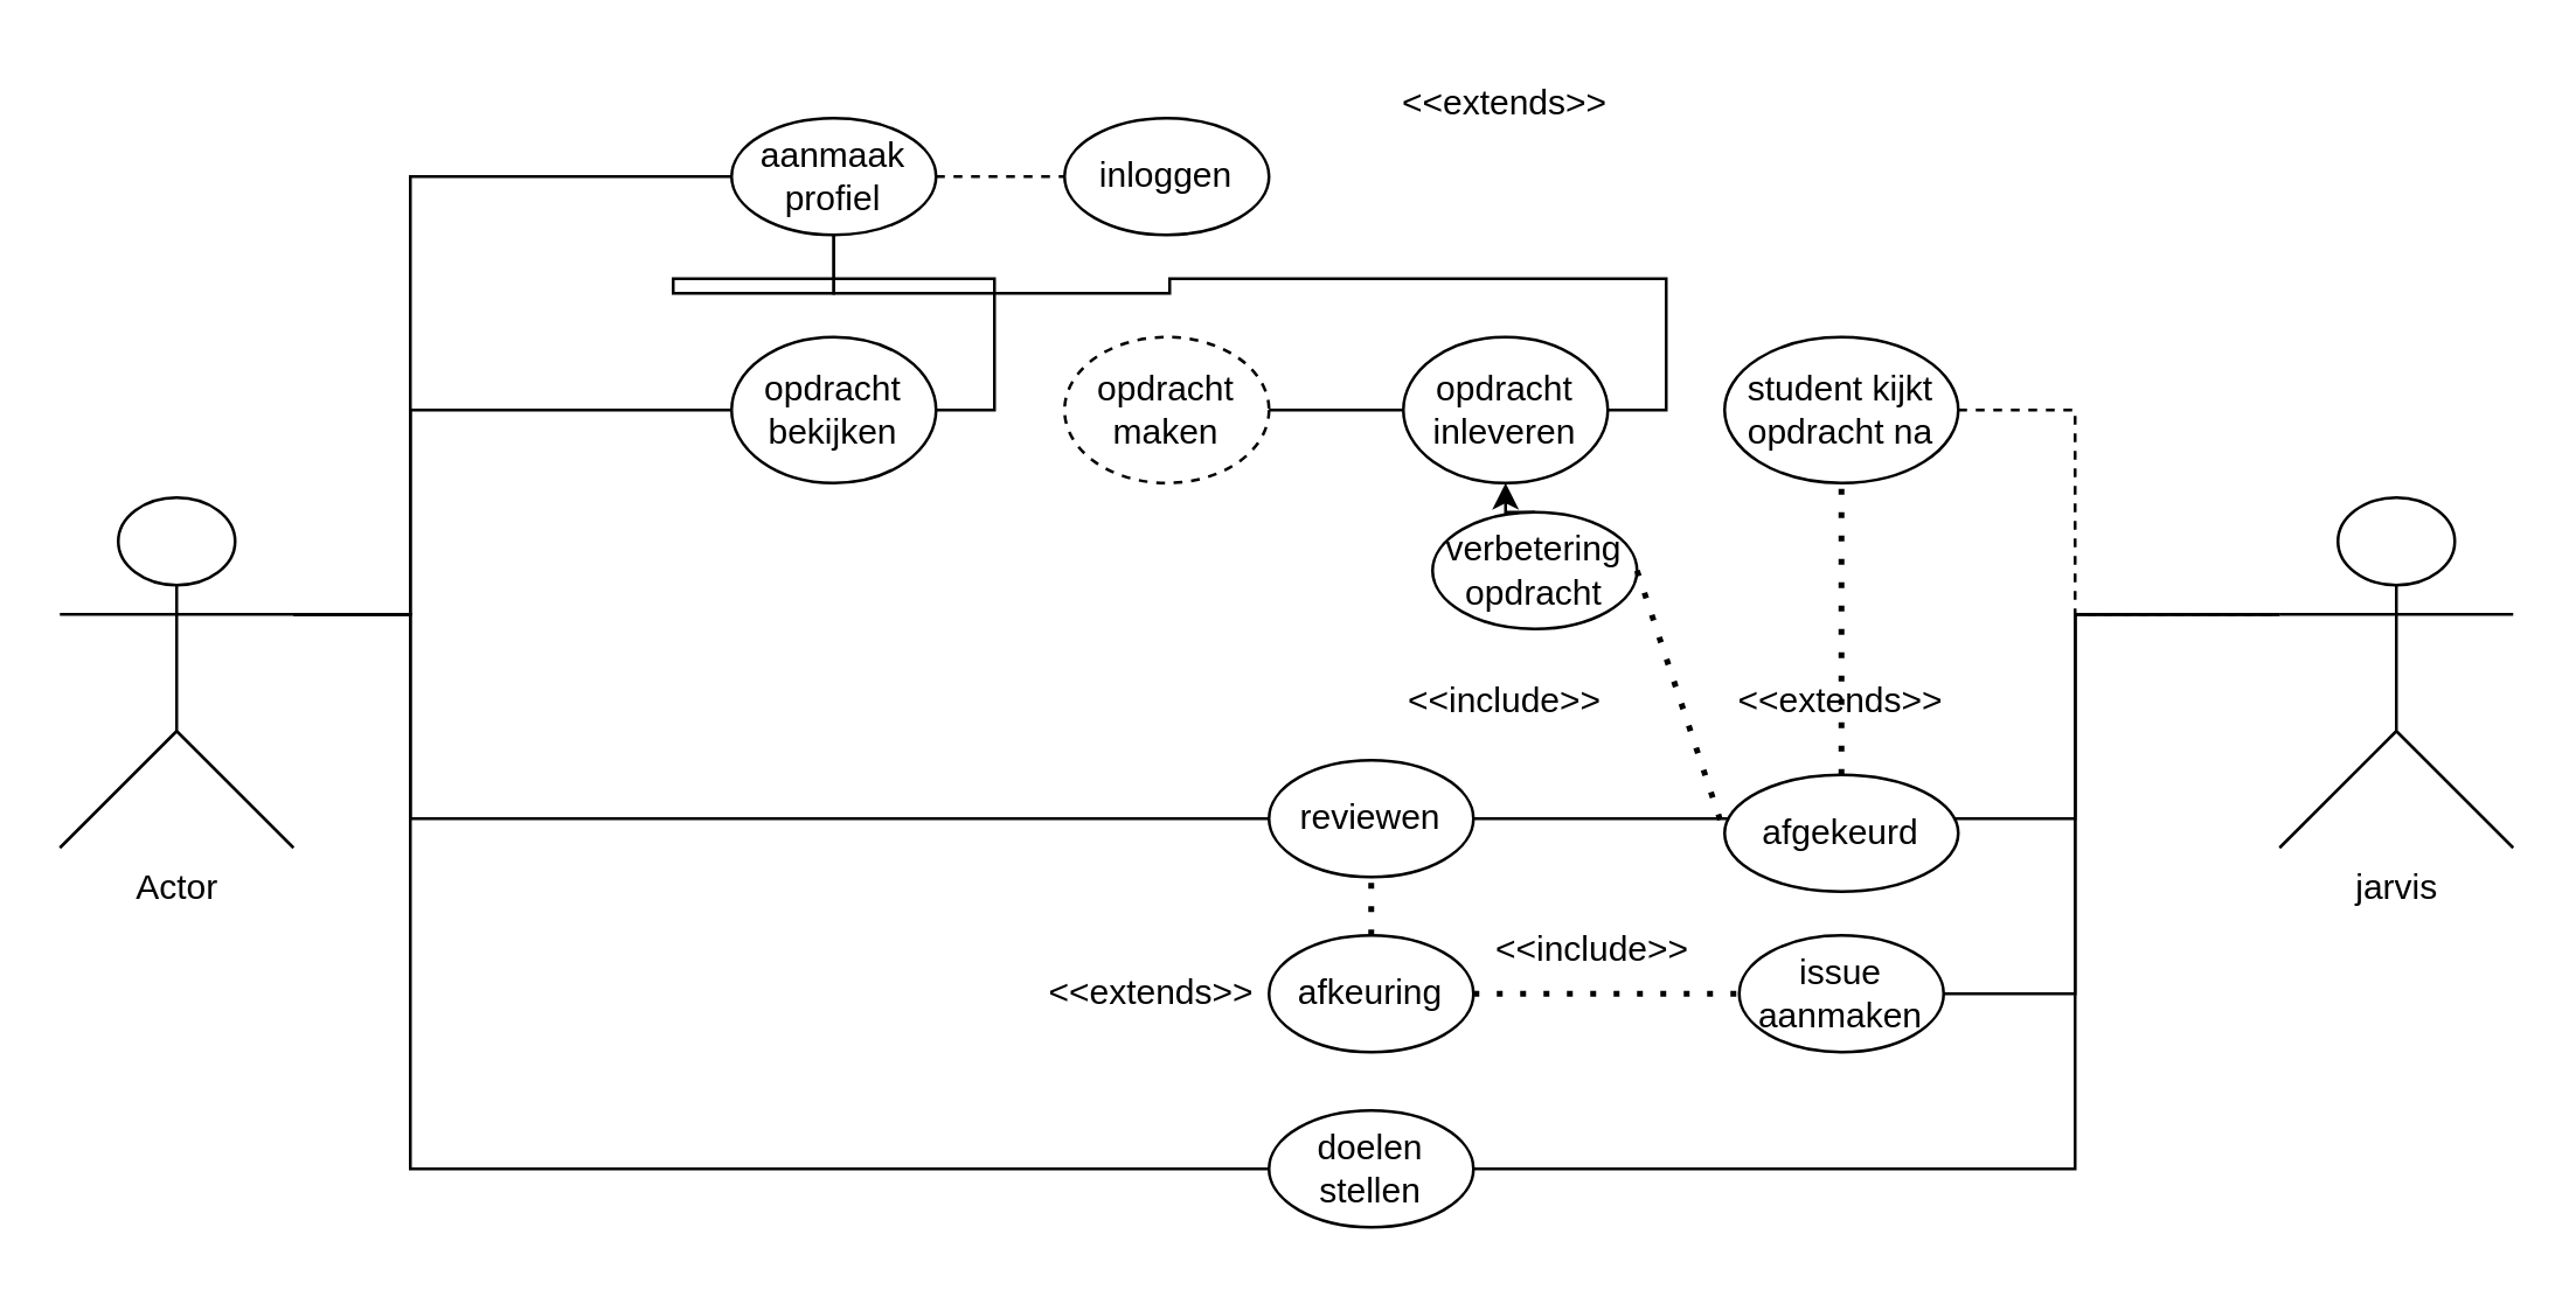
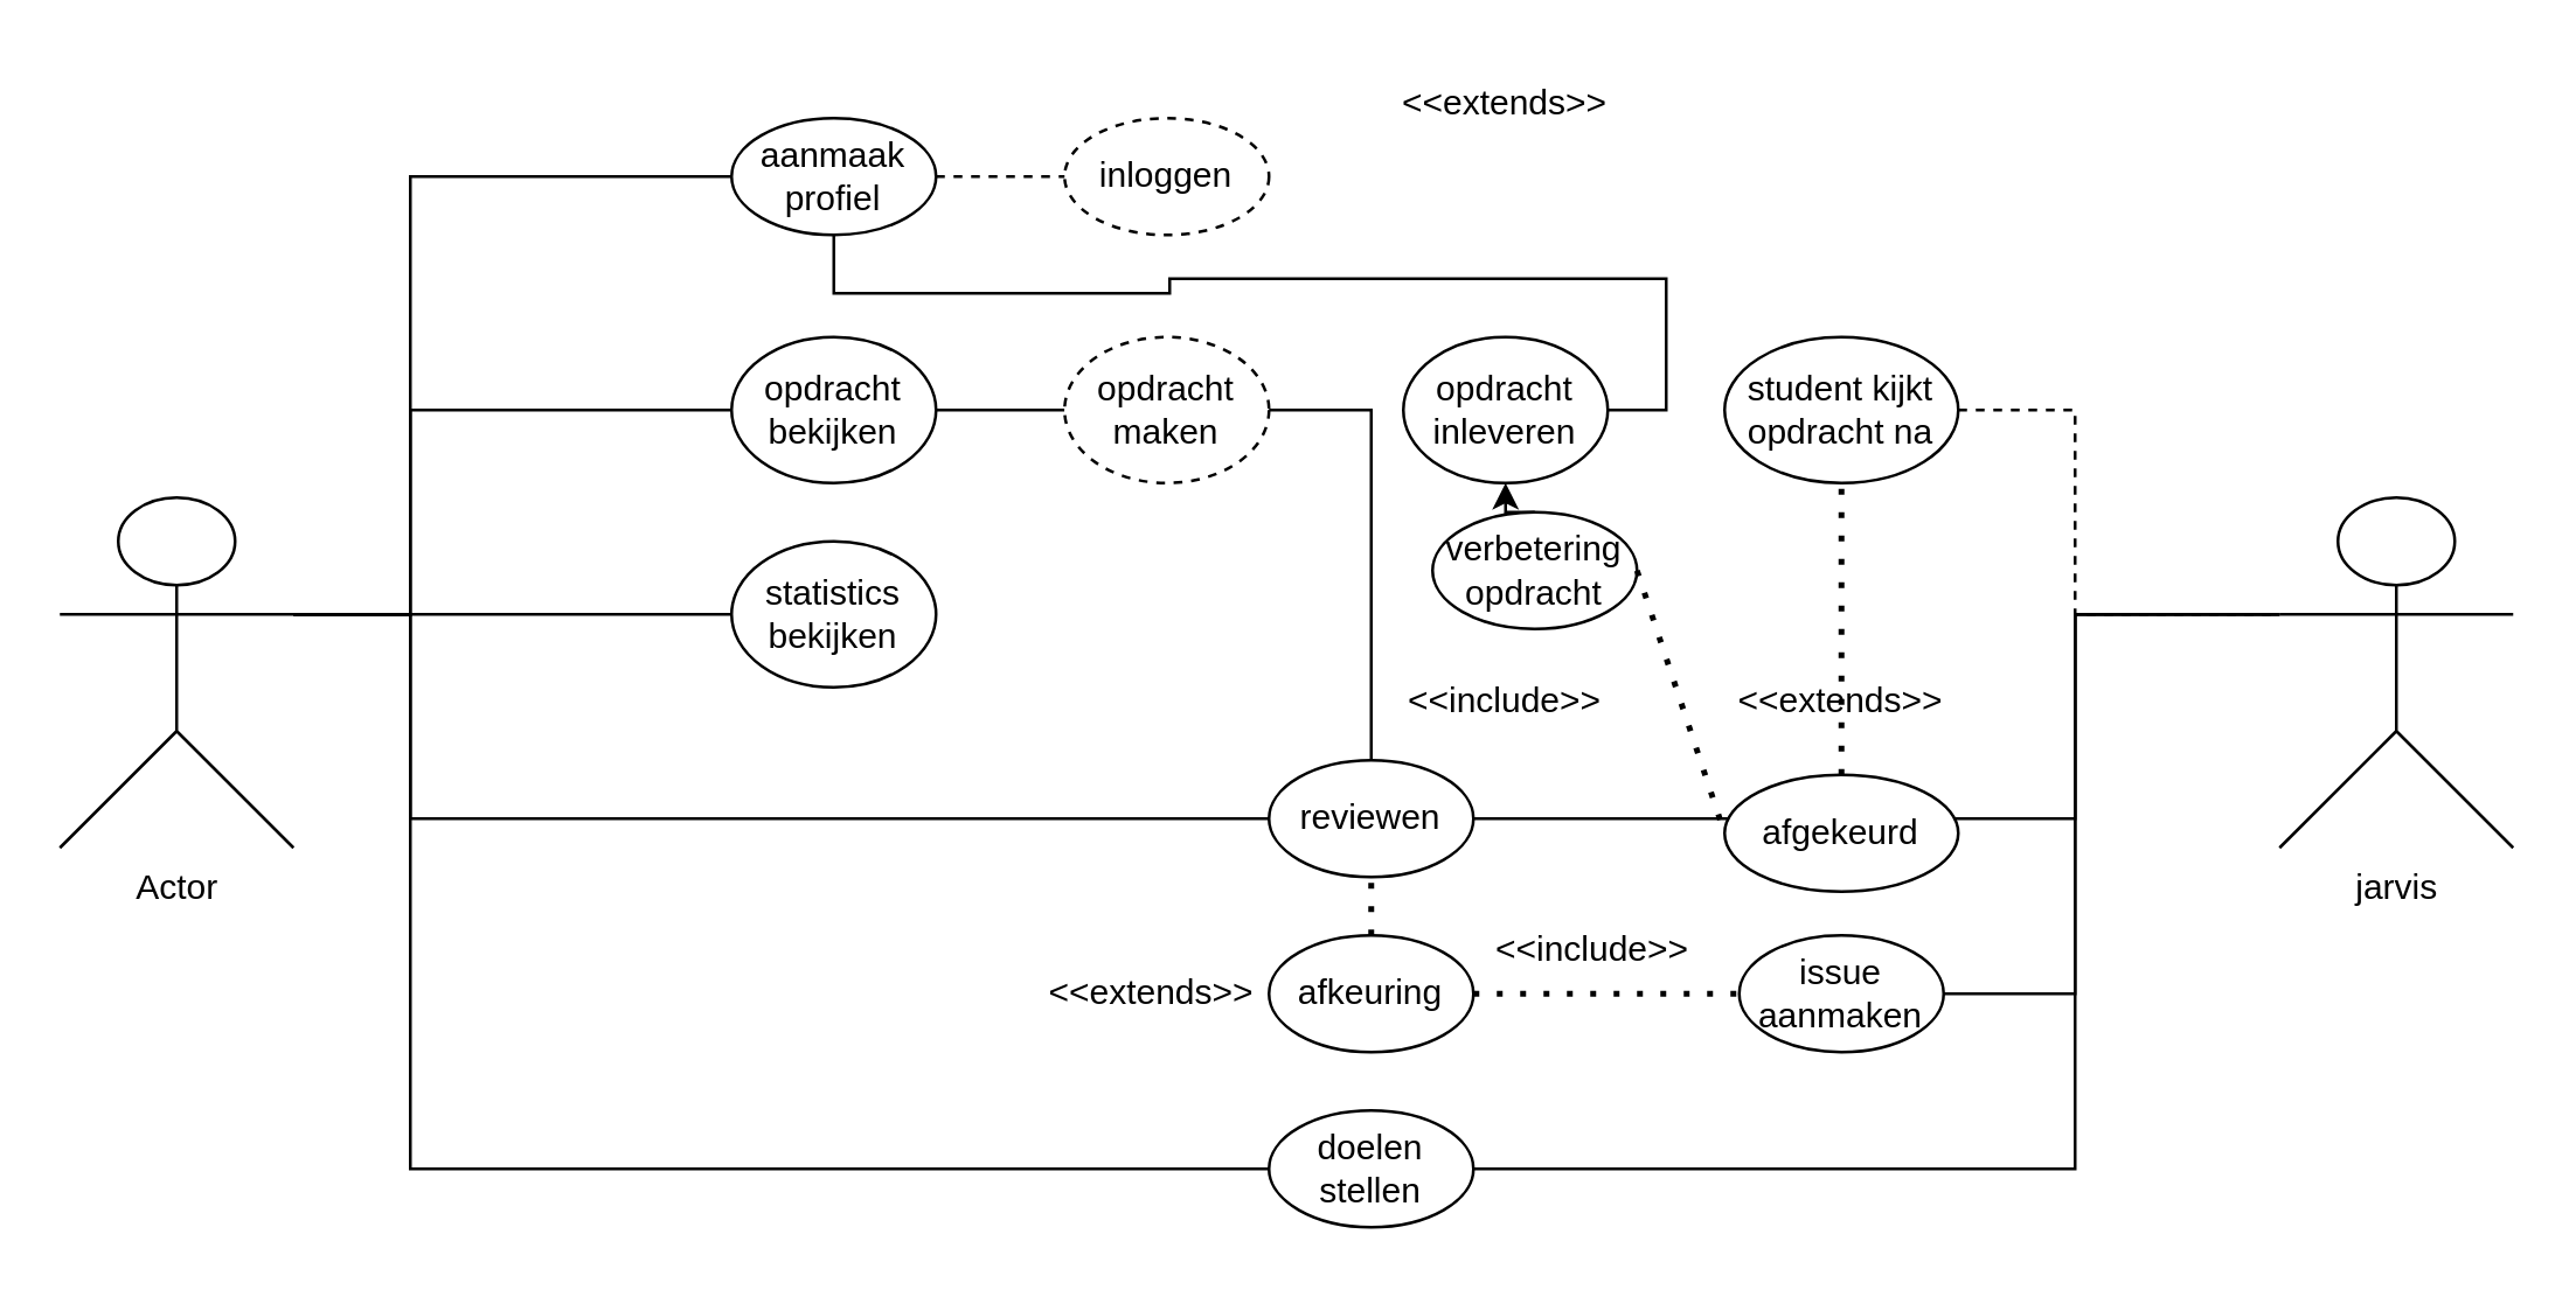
  <mxCell id="0" />
  <mxCell id="1" parent="0" />
  <mxCell id="2" style="edgeStyle=orthogonalEdgeStyle;rounded=0;orthogonalLoop=1;jettySize=auto;html=1;exitX=1;exitY=0.333;exitDx=0;exitDy=0;exitPerimeter=0;entryX=0;entryY=0.5;entryDx=0;entryDy=0;endArrow=none;endFill=0;" edge="1" parent="1" source="5" target="10"><mxGeometry relative="1" as="geometry"><Array as="points"><mxPoint x="140" y="140" /></Array></mxGeometry></mxCell>
+ <mxCell id="3" style="edgeStyle=orthogonalEdgeStyle;rounded=0;orthogonalLoop=1;jettySize=auto;html=1;exitX=1;exitY=0.333;exitDx=0;exitDy=0;exitPerimeter=0;entryX=0;entryY=0.5;entryDx=0;entryDy=0;endArrow=none;endFill=0;" edge="1" parent="1" source="5" target="11"><mxGeometry relative="1" as="geometry" /></mxCell>
  <mxCell id="4" style="edgeStyle=orthogonalEdgeStyle;rounded=0;orthogonalLoop=1;jettySize=auto;html=1;exitX=1;exitY=0.333;exitDx=0;exitDy=0;exitPerimeter=0;entryX=0;entryY=0.5;entryDx=0;entryDy=0;endArrow=none;endFill=0;" edge="1" parent="1" source="5" target="12"><mxGeometry relative="1" as="geometry"><Array as="points"><mxPoint x="140" y="280" /></Array></mxGeometry></mxCell>
  <mxCell id="5" value="Actor" style="shape=umlActor;verticalLabelPosition=bottom;verticalAlign=top;html=1;outlineConnect=0;" vertex="1" parent="1"><mxGeometry x="20" y="170" width="80" height="120" as="geometry" /></mxCell>
  <mxCell id="6" style="edgeStyle=orthogonalEdgeStyle;rounded=0;orthogonalLoop=1;jettySize=auto;html=1;exitX=0;exitY=0.333;exitDx=0;exitDy=0;exitPerimeter=0;entryX=1;entryY=0.5;entryDx=0;entryDy=0;endArrow=none;endFill=0;" edge="1" parent="1" source="7" target="12"><mxGeometry relative="1" as="geometry"><Array as="points"><mxPoint x="710" y="210" /><mxPoint x="710" y="280" /></Array></mxGeometry></mxCell>
  <mxCell id="7" value="jarvis" style="shape=umlActor;verticalLabelPosition=bottom;verticalAlign=top;html=1;outlineConnect=0;" vertex="1" parent="1"><mxGeometry x="780" y="170" width="80" height="120" as="geometry" /></mxCell>
- <mxCell id="8" value="inloggen" style="ellipse;whiteSpace=wrap;html=1;" vertex="1" parent="1"><mxGeometry x="364" y="40" width="70" height="40" as="geometry" /></mxCell>
- <mxCell id="9" style="edgeStyle=orthogonalEdgeStyle;rounded=0;orthogonalLoop=1;jettySize=auto;html=1;exitX=1;exitY=0.5;exitDx=0;exitDy=0;endArrow=none;endFill=0;" edge="1" parent="1" source="10" target="30"><mxGeometry relative="1" as="geometry" /></mxCell>
+ <mxCell id="8" value="inloggen" style="ellipse;whiteSpace=wrap;html=1;dashed=1;" vertex="1" parent="1"><mxGeometry x="364" y="40" width="70" height="40" as="geometry" /></mxCell>
+ <mxCell id="9" style="edgeStyle=orthogonalEdgeStyle;rounded=0;orthogonalLoop=1;jettySize=auto;html=1;exitX=1;exitY=0.5;exitDx=0;exitDy=0;endArrow=none;endFill=0;" edge="1" parent="1" source="10" target="15"><mxGeometry relative="1" as="geometry" /></mxCell>
  <mxCell id="10" value="opdracht bekijken" style="ellipse;whiteSpace=wrap;html=1;" vertex="1" parent="1"><mxGeometry x="250" y="115" width="70" height="50" as="geometry" /></mxCell>
+ <mxCell id="11" value="statistics bekijken" style="ellipse;whiteSpace=wrap;html=1;" vertex="1" parent="1"><mxGeometry x="250" y="185" width="70" height="50" as="geometry" /></mxCell>
  <mxCell id="12" value="reviewen" style="ellipse;whiteSpace=wrap;html=1;" vertex="1" parent="1"><mxGeometry x="434" y="260" width="70" height="40" as="geometry" /></mxCell>
  <mxCell id="13" value="doelen stellen" style="ellipse;whiteSpace=wrap;html=1;" vertex="1" parent="1"><mxGeometry x="434" y="380" width="70" height="40" as="geometry" /></mxCell>
  <mxCell id="14" style="edgeStyle=orthogonalEdgeStyle;rounded=0;orthogonalLoop=1;jettySize=auto;html=1;exitX=1;exitY=0.5;exitDx=0;exitDy=0;endArrow=none;endFill=0;" edge="1" parent="1" source="18" target="30"><mxGeometry relative="1" as="geometry" /></mxCell>
  <mxCell id="15" value="opdracht maken" style="ellipse;whiteSpace=wrap;html=1;dashed=1;" vertex="1" parent="1"><mxGeometry x="364" y="115" width="70" height="50" as="geometry" /></mxCell>
  <mxCell id="16" value="student kijkt opdracht na" style="ellipse;whiteSpace=wrap;html=1;" vertex="1" parent="1"><mxGeometry x="590" y="115" width="80" height="50" as="geometry" /></mxCell>
- <mxCell id="17" value="" style="edgeStyle=orthogonalEdgeStyle;rounded=0;orthogonalLoop=1;jettySize=auto;html=1;exitX=1;exitY=0.5;exitDx=0;exitDy=0;entryX=0;entryY=0.5;entryDx=0;entryDy=0;endArrow=none;endFill=0;" edge="1" parent="1" source="15" target="18"><mxGeometry relative="1" as="geometry"><mxPoint x="434" y="140" as="sourcePoint" /><mxPoint x="590" y="140" as="targetPoint" /></mxGeometry></mxCell>
+ <mxCell id="17" value="" style="edgeStyle=orthogonalEdgeStyle;rounded=0;orthogonalLoop=1;jettySize=auto;html=1;exitX=1;exitY=0.5;exitDx=0;exitDy=0;endArrow=none;endFill=0;" edge="1" parent="1" source="15" target="12"><mxGeometry relative="1" as="geometry"><mxPoint x="434" y="140" as="sourcePoint" /><mxPoint x="590" y="140" as="targetPoint" /></mxGeometry></mxCell>
  <mxCell id="18" value="opdracht inleveren" style="ellipse;whiteSpace=wrap;html=1;" vertex="1" parent="1"><mxGeometry x="480" y="115" width="70" height="50" as="geometry" /></mxCell>
  <mxCell id="19" value="&amp;lt;&amp;lt;extends&amp;gt;&amp;gt;" style="text;html=1;strokeColor=none;fillColor=none;align=center;verticalAlign=middle;whiteSpace=wrap;rounded=0;" vertex="1" parent="1"><mxGeometry x="485" y="20" width="60" height="30" as="geometry" /></mxCell>
  <mxCell id="20" value="afgekeurd" style="ellipse;whiteSpace=wrap;html=1;" vertex="1" parent="1"><mxGeometry x="590" y="265" width="80" height="40" as="geometry" /></mxCell>
  <mxCell id="21" value="&amp;lt;&amp;lt;extends&amp;gt;&amp;gt;" style="text;html=1;strokeColor=none;fillColor=none;align=center;verticalAlign=middle;whiteSpace=wrap;rounded=0;" vertex="1" parent="1"><mxGeometry x="600" y="225" width="60" height="30" as="geometry" /></mxCell>
  <mxCell id="22" style="edgeStyle=orthogonalEdgeStyle;rounded=0;orthogonalLoop=1;jettySize=auto;html=1;exitX=1;exitY=0.5;exitDx=0;exitDy=0;entryX=0;entryY=0.333;entryDx=0;entryDy=0;entryPerimeter=0;endArrow=none;endFill=0;dashed=1;" edge="1" parent="1" source="16" target="7"><mxGeometry relative="1" as="geometry"><Array as="points"><mxPoint x="710" y="140" /><mxPoint x="710" y="210" /></Array></mxGeometry></mxCell>
  <mxCell id="23" value="" style="endArrow=none;dashed=1;html=1;dashPattern=1 3;strokeWidth=2;rounded=0;entryX=0.5;entryY=1;entryDx=0;entryDy=0;exitX=0.5;exitY=0;exitDx=0;exitDy=0;" edge="1" parent="1" source="20" target="16"><mxGeometry width="50" height="50" relative="1" as="geometry"><mxPoint x="550" y="220" as="sourcePoint" /><mxPoint x="600" y="170" as="targetPoint" /></mxGeometry></mxCell>
  <mxCell id="24" style="edgeStyle=orthogonalEdgeStyle;rounded=0;orthogonalLoop=1;jettySize=auto;html=1;exitX=0.5;exitY=0;exitDx=0;exitDy=0;entryX=0.5;entryY=1;entryDx=0;entryDy=0;" edge="1" parent="1" source="25" target="18"><mxGeometry relative="1" as="geometry" /></mxCell>
  <mxCell id="25" value="verbetering opdracht" style="ellipse;whiteSpace=wrap;html=1;" vertex="1" parent="1"><mxGeometry x="490" y="175" width="70" height="40" as="geometry" /></mxCell>
  <mxCell id="26" value="&amp;lt;&amp;lt;include&amp;gt;&amp;gt;" style="text;html=1;strokeColor=none;fillColor=none;align=center;verticalAlign=middle;whiteSpace=wrap;rounded=0;" vertex="1" parent="1"><mxGeometry x="485" y="225" width="60" height="30" as="geometry" /></mxCell>
  <mxCell id="27" value="" style="endArrow=none;dashed=1;html=1;dashPattern=1 3;strokeWidth=2;rounded=0;exitX=1;exitY=0.5;exitDx=0;exitDy=0;entryX=0;entryY=0.5;entryDx=0;entryDy=0;" edge="1" parent="1" source="25" target="20"><mxGeometry width="50" height="50" relative="1" as="geometry"><mxPoint x="540" y="250" as="sourcePoint" /><mxPoint x="590" y="200" as="targetPoint" /></mxGeometry></mxCell>
  <mxCell id="28" style="edgeStyle=orthogonalEdgeStyle;rounded=0;orthogonalLoop=1;jettySize=auto;html=1;exitX=1;exitY=0.5;exitDx=0;exitDy=0;entryX=0;entryY=0.333;entryDx=0;entryDy=0;entryPerimeter=0;endArrow=none;endFill=0;" edge="1" parent="1" source="13" target="7"><mxGeometry relative="1" as="geometry"><Array as="points"><mxPoint x="710" y="400" /><mxPoint x="710" y="210" /></Array></mxGeometry></mxCell>
  <mxCell id="29" style="edgeStyle=orthogonalEdgeStyle;rounded=0;orthogonalLoop=1;jettySize=auto;html=1;exitX=1;exitY=0.5;exitDx=0;exitDy=0;entryX=0;entryY=0.5;entryDx=0;entryDy=0;endArrow=none;endFill=0;dashed=1;" edge="1" parent="1" source="30" target="8"><mxGeometry relative="1" as="geometry" /></mxCell>
  <mxCell id="30" value="aanmaak profiel" style="ellipse;whiteSpace=wrap;html=1;" vertex="1" parent="1"><mxGeometry x="250" y="40" width="70" height="40" as="geometry" /></mxCell>
  <mxCell id="31" style="edgeStyle=orthogonalEdgeStyle;rounded=0;orthogonalLoop=1;jettySize=auto;html=1;exitX=0;exitY=0.5;exitDx=0;exitDy=0;entryX=1;entryY=0.333;entryDx=0;entryDy=0;entryPerimeter=0;endArrow=none;endFill=0;" edge="1" parent="1" source="30" target="5"><mxGeometry relative="1" as="geometry"><Array as="points"><mxPoint x="140" y="60" /></Array></mxGeometry></mxCell>
  <mxCell id="32" style="edgeStyle=orthogonalEdgeStyle;rounded=0;orthogonalLoop=1;jettySize=auto;html=1;exitX=0;exitY=0.5;exitDx=0;exitDy=0;entryX=1;entryY=0.333;entryDx=0;entryDy=0;entryPerimeter=0;endArrow=none;endFill=0;" edge="1" parent="1" source="13" target="5"><mxGeometry relative="1" as="geometry"><Array as="points"><mxPoint x="140" y="400" /></Array></mxGeometry></mxCell>
  <mxCell id="33" value="afkeuring" style="ellipse;whiteSpace=wrap;html=1;" vertex="1" parent="1"><mxGeometry x="434" y="320" width="70" height="40" as="geometry" /></mxCell>
  <mxCell id="34" value="" style="endArrow=none;dashed=1;html=1;dashPattern=1 3;strokeWidth=2;rounded=0;entryX=0.5;entryY=1;entryDx=0;entryDy=0;exitX=0.5;exitY=0;exitDx=0;exitDy=0;" edge="1" parent="1" source="33" target="12"><mxGeometry width="50" height="50" relative="1" as="geometry"><mxPoint x="380" y="350" as="sourcePoint" /><mxPoint x="430" y="300" as="targetPoint" /></mxGeometry></mxCell>
  <mxCell id="35" value="&amp;lt;&amp;lt;extends&amp;gt;&amp;gt;" style="text;html=1;strokeColor=none;fillColor=none;align=center;verticalAlign=middle;whiteSpace=wrap;rounded=0;" vertex="1" parent="1"><mxGeometry x="364" y="325" width="60" height="30" as="geometry" /></mxCell>
  <mxCell id="36" value="issue aanmaken" style="ellipse;whiteSpace=wrap;html=1;" vertex="1" parent="1"><mxGeometry x="595" y="320" width="70" height="40" as="geometry" /></mxCell>
  <mxCell id="37" value="&amp;lt;&amp;lt;include&amp;gt;&amp;gt;" style="text;html=1;strokeColor=none;fillColor=none;align=center;verticalAlign=middle;whiteSpace=wrap;rounded=0;" vertex="1" parent="1"><mxGeometry x="515" y="310" width="60" height="30" as="geometry" /></mxCell>
  <mxCell id="38" value="" style="endArrow=none;dashed=1;html=1;dashPattern=1 3;strokeWidth=2;rounded=0;entryX=0;entryY=0.5;entryDx=0;entryDy=0;exitX=1;exitY=0.5;exitDx=0;exitDy=0;" edge="1" parent="1" source="33" target="36"><mxGeometry width="50" height="50" relative="1" as="geometry"><mxPoint x="510" y="380" as="sourcePoint" /><mxPoint x="560" y="330" as="targetPoint" /></mxGeometry></mxCell>
  <mxCell id="39" style="edgeStyle=orthogonalEdgeStyle;rounded=0;orthogonalLoop=1;jettySize=auto;html=1;exitX=1;exitY=0.5;exitDx=0;exitDy=0;entryX=0;entryY=0.333;entryDx=0;entryDy=0;entryPerimeter=0;endArrow=none;endFill=0;" edge="1" parent="1" source="36" target="7"><mxGeometry relative="1" as="geometry"><Array as="points"><mxPoint x="710" y="340" /><mxPoint x="710" y="210" /></Array></mxGeometry></mxCell>
